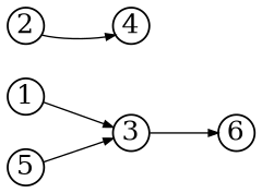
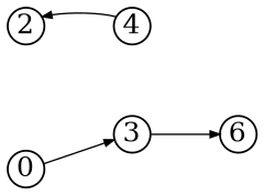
  digraph {
    rankdir=LR
    node [fixedsize=true shape=circle]
    edge [arrowsize=0.5 penwidth=0.75]
    3 [width=.26]
    6 [width=.26]
    2 [width=.26]
    4 [width=.26]
-   1 [width=.26]
-   0 [width=.26 label=5]
+   0 [width=.26]
    3 -> 6
-   2 -> 4
-   1 -> 3
+   4 -> 2
    0 -> 3
  }
